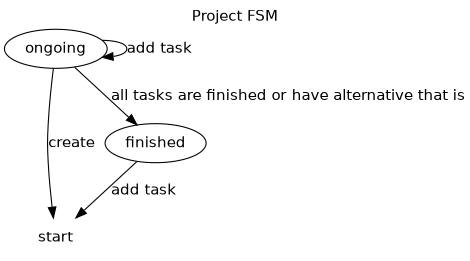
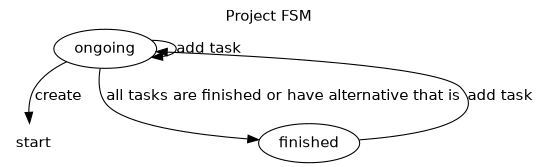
  digraph {
    fontname="DejaVu Sans"
    label="Project FSM"
    labelloc=t
    rankdir=TB
    node [fontname="DejaVu Sans"]
    edge [fontname="DejaVu Sans"]
    n1 [label=start shape=none]
    n2 [label=ongoing]
    n3 [label=finished]
    n2 -> n1 [label=create]
    n2 -> n2 [label="add task"]
    n2 -> n3 [label="all tasks are finished or have alternative that is"]
-   n3 -> n1 [label="add task"]
+   n3 -> n2 [label="add task"]
  }
